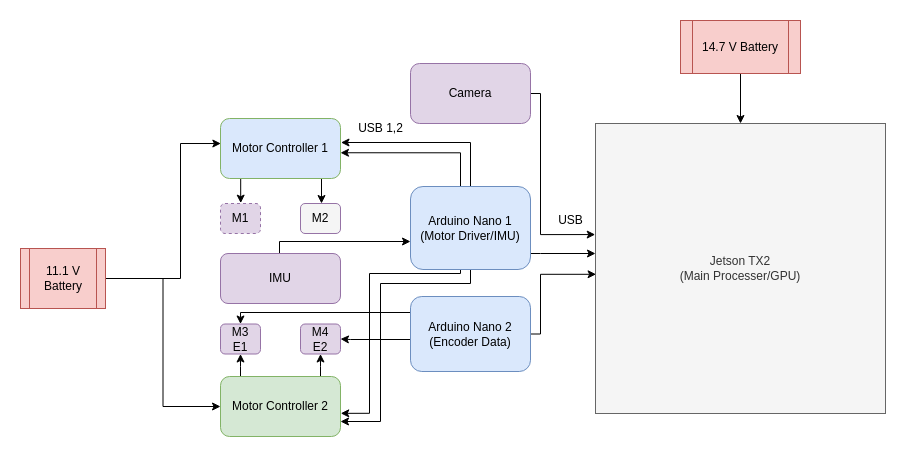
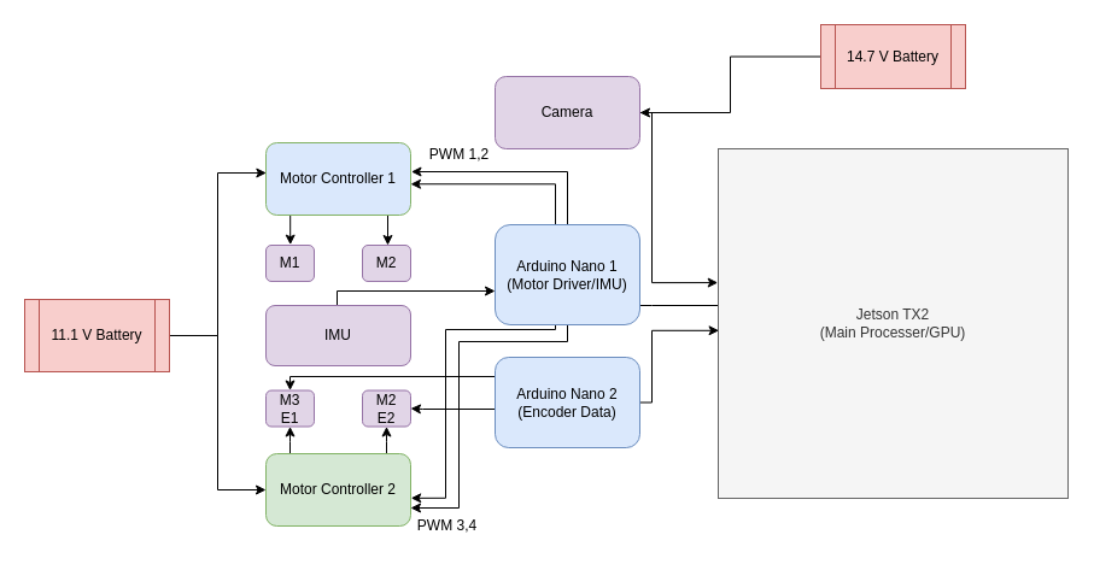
  <mxCell id="0" />
  <mxCell id="1" parent="0" />
  <mxCell id="2" style="edgeStyle=orthogonalEdgeStyle;rounded=0;orthogonalLoop=1;jettySize=auto;html=1;entryX=1;entryY=0.5;entryDx=0;entryDy=0;" edge="1" parent="1" source="5" target="15"><mxGeometry relative="1" as="geometry"><Array as="points"><mxPoint x="350" y="339" /><mxPoint x="350" y="339" /></Array></mxGeometry></mxCell>
  <mxCell id="3" style="edgeStyle=orthogonalEdgeStyle;rounded=0;orthogonalLoop=1;jettySize=auto;html=1;" edge="1" parent="1" source="5" target="13"><mxGeometry relative="1" as="geometry"><Array as="points"><mxPoint x="240" y="312" /></Array></mxGeometry></mxCell>
  <mxCell id="4" style="edgeStyle=orthogonalEdgeStyle;rounded=0;orthogonalLoop=1;jettySize=auto;html=1;entryX=0.002;entryY=0.52;entryDx=0;entryDy=0;entryPerimeter=0;" edge="1" parent="1" source="5" target="18"><mxGeometry relative="1" as="geometry"><mxPoint x="550" y="268" as="targetPoint" /><Array as="points"><mxPoint x="540" y="334" /><mxPoint x="540" y="274" /></Array></mxGeometry></mxCell>
  <mxCell id="5" value="Arduino Nano 2&lt;br&gt;(Encoder Data)" style="rounded=1;whiteSpace=wrap;html=1;fontSize=12;glass=0;strokeWidth=1;shadow=0;fillColor=#dae8fc;strokeColor=#6c8ebf;comic=0;" parent="1" vertex="1"><mxGeometry x="410" y="296" width="120" height="75" as="geometry" /></mxCell>
- <mxCell id="6" style="edgeStyle=orthogonalEdgeStyle;rounded=0;orthogonalLoop=1;jettySize=auto;html=1;" edge="1" parent="1" source="11" target="18"><mxGeometry relative="1" as="geometry"><mxPoint x="540" y="263" as="targetPoint" /><Array as="points"><mxPoint x="540" y="253" /><mxPoint x="540" y="253" /></Array></mxGeometry></mxCell>
+ <mxCell id="6" style="edgeStyle=orthogonalEdgeStyle;rounded=0;orthogonalLoop=1;jettySize=auto;html=1;endArrow=none;" edge="1" parent="1" source="11" target="18"><mxGeometry relative="1" as="geometry"><mxPoint x="540" y="263" as="targetPoint" /><Array as="points"><mxPoint x="540" y="253" /><mxPoint x="540" y="253" /></Array></mxGeometry></mxCell>
  <mxCell id="7" style="edgeStyle=orthogonalEdgeStyle;rounded=0;orthogonalLoop=1;jettySize=auto;html=1;entryX=1.004;entryY=0.373;entryDx=0;entryDy=0;entryPerimeter=0;" edge="1" parent="1"><mxGeometry relative="1" as="geometry"><mxPoint x="470" y="187.62" as="sourcePoint" /><mxPoint x="340.48" y="142" as="targetPoint" /><Array as="points"><mxPoint x="470" y="141.62" /></Array></mxGeometry></mxCell>
  <mxCell id="8" style="edgeStyle=orthogonalEdgeStyle;rounded=0;orthogonalLoop=1;jettySize=auto;html=1;entryX=1;entryY=0.571;entryDx=0;entryDy=0;entryPerimeter=0;" edge="1" parent="1" source="11" target="25"><mxGeometry relative="1" as="geometry"><Array as="points"><mxPoint x="460" y="152" /></Array></mxGeometry></mxCell>
  <mxCell id="9" style="edgeStyle=orthogonalEdgeStyle;rounded=0;orthogonalLoop=1;jettySize=auto;html=1;entryX=1;entryY=0.75;entryDx=0;entryDy=0;" edge="1" parent="1" source="11" target="22"><mxGeometry relative="1" as="geometry"><Array as="points"><mxPoint x="470" y="283" /><mxPoint x="380" y="283" /><mxPoint x="380" y="421" /></Array></mxGeometry></mxCell>
  <mxCell id="10" style="edgeStyle=orthogonalEdgeStyle;rounded=0;orthogonalLoop=1;jettySize=auto;html=1;entryX=1.002;entryY=0.614;entryDx=0;entryDy=0;entryPerimeter=0;" edge="1" parent="1" source="11" target="22"><mxGeometry relative="1" as="geometry"><Array as="points"><mxPoint x="460" y="273" /><mxPoint x="369" y="273" /><mxPoint x="369" y="413" /></Array></mxGeometry></mxCell>
  <mxCell id="11" value="Arduino Nano 1&lt;br&gt;(Motor Driver/IMU)" style="rounded=1;whiteSpace=wrap;html=1;fontSize=12;glass=0;strokeWidth=1;shadow=0;fillColor=#dae8fc;strokeColor=#6c8ebf;comic=0;" parent="1" vertex="1"><mxGeometry x="410" y="186" width="120" height="83" as="geometry" /></mxCell>
- <mxCell id="12" value="M1&lt;br&gt;" style="rounded=1;whiteSpace=wrap;html=1;fillColor=#e1d5e7;strokeColor=#9673a6;comic=0;shadow=0;dashed=1;" parent="1" vertex="1"><mxGeometry x="220" y="203" width="40" height="30" as="geometry" /></mxCell>
+ <mxCell id="12" value="M1&lt;br&gt;" style="rounded=1;whiteSpace=wrap;html=1;fillColor=#e1d5e7;strokeColor=#9673a6;comic=0;shadow=0;" parent="1" vertex="1"><mxGeometry x="220" y="203" width="40" height="30" as="geometry" /></mxCell>
  <mxCell id="13" value="M3&lt;br&gt;E1" style="rounded=1;whiteSpace=wrap;html=1;fillColor=#e1d5e7;strokeColor=#9673a6;comic=0;shadow=0;" parent="1" vertex="1"><mxGeometry x="220" y="323.5" width="40" height="30" as="geometry" /></mxCell>
- <mxCell id="14" value="M2" style="rounded=1;whiteSpace=wrap;html=1;fillColor=#f5f5f5;strokeColor=#9673a6;comic=0;shadow=0;" parent="1" vertex="1"><mxGeometry x="300" y="203" width="40" height="30" as="geometry" /></mxCell>
- <mxCell id="15" value="M4&lt;br&gt;E2" style="rounded=1;whiteSpace=wrap;html=1;fillColor=#e1d5e7;strokeColor=#9673a6;comic=0;shadow=0;" parent="1" vertex="1"><mxGeometry x="300" y="323.5" width="40" height="30" as="geometry" /></mxCell>
+ <mxCell id="14" value="M2" style="rounded=1;whiteSpace=wrap;html=1;fillColor=#e1d5e7;strokeColor=#9673a6;comic=0;shadow=0;" parent="1" vertex="1"><mxGeometry x="300" y="203" width="40" height="30" as="geometry" /></mxCell>
+ <mxCell id="15" value="M2&lt;br&gt;E2" style="rounded=1;whiteSpace=wrap;html=1;fillColor=#e1d5e7;strokeColor=#9673a6;comic=0;shadow=0;" parent="1" vertex="1"><mxGeometry x="300" y="323.5" width="40" height="30" as="geometry" /></mxCell>
  <mxCell id="16" style="edgeStyle=orthogonalEdgeStyle;rounded=0;orthogonalLoop=1;jettySize=auto;html=1;" edge="1" parent="1" target="11"><mxGeometry relative="1" as="geometry"><mxPoint x="279" y="256.29" as="sourcePoint" /><mxPoint x="409.6" y="247.02" as="targetPoint" /><Array as="points"><mxPoint x="279" y="241" /></Array></mxGeometry></mxCell>
  <mxCell id="17" value="IMU" style="rounded=1;whiteSpace=wrap;html=1;fontSize=12;glass=0;strokeWidth=1;shadow=0;fillColor=#e1d5e7;strokeColor=#9673a6;comic=0;" parent="1" vertex="1"><mxGeometry x="220" y="253" width="120" height="50" as="geometry" /></mxCell>
  <mxCell id="18" value="Jetson TX2&lt;br&gt;(Main Processer/GPU)" style="whiteSpace=wrap;html=1;aspect=fixed;fillColor=#f5f5f5;strokeColor=#666666;fontColor=#333333;comic=0;shadow=0;" parent="1" vertex="1"><mxGeometry x="595" y="123" width="290" height="290" as="geometry" /></mxCell>
- <mxCell id="19" value="USB" style="text;html=1;align=center;verticalAlign=middle;resizable=0;points=[];autosize=1;comic=0;shadow=0;" parent="1" vertex="1"><mxGeometry x="550" y="210" width="40" height="20" as="geometry" /></mxCell>
  <mxCell id="20" style="edgeStyle=orthogonalEdgeStyle;rounded=0;orthogonalLoop=1;jettySize=auto;html=1;entryX=0.5;entryY=1;entryDx=0;entryDy=0;" edge="1" parent="1" source="22" target="15"><mxGeometry relative="1" as="geometry"><Array as="points"><mxPoint x="320" y="366" /><mxPoint x="320" y="366" /></Array></mxGeometry></mxCell>
  <mxCell id="21" style="edgeStyle=orthogonalEdgeStyle;rounded=0;orthogonalLoop=1;jettySize=auto;html=1;entryX=0.5;entryY=1;entryDx=0;entryDy=0;" edge="1" parent="1" source="22" target="13"><mxGeometry relative="1" as="geometry"><Array as="points"><mxPoint x="240" y="366" /><mxPoint x="240" y="366" /></Array></mxGeometry></mxCell>
  <mxCell id="22" value="Motor Controller 2" style="rounded=1;whiteSpace=wrap;html=1;fillColor=#d5e8d4;strokeColor=#82b366;comic=0;shadow=0;" parent="1" vertex="1"><mxGeometry x="220" y="376" width="120" height="60" as="geometry" /></mxCell>
  <mxCell id="23" style="edgeStyle=orthogonalEdgeStyle;rounded=0;orthogonalLoop=1;jettySize=auto;html=1;" edge="1" parent="1" source="25" target="14"><mxGeometry relative="1" as="geometry"><mxPoint x="320" y="196" as="targetPoint" /><Array as="points"><mxPoint x="321" y="198" /><mxPoint x="321" y="198" /></Array></mxGeometry></mxCell>
  <mxCell id="24" style="edgeStyle=orthogonalEdgeStyle;rounded=0;orthogonalLoop=1;jettySize=auto;html=1;entryX=0.506;entryY=-0.012;entryDx=0;entryDy=0;entryPerimeter=0;" edge="1" parent="1" source="25" target="12"><mxGeometry relative="1" as="geometry"><Array as="points"><mxPoint x="240" y="198" /></Array></mxGeometry></mxCell>
  <mxCell id="25" value="Motor Controller 1" style="rounded=1;whiteSpace=wrap;html=1;fillColor=#dae8fc;strokeColor=#82b366;comic=0;shadow=0;" parent="1" vertex="1"><mxGeometry x="220" y="118" width="120" height="60" as="geometry" /></mxCell>
- <mxCell id="26" style="edgeStyle=orthogonalEdgeStyle;rounded=0;orthogonalLoop=1;jettySize=auto;html=1;entryX=0.5;entryY=0;entryDx=0;entryDy=0;" edge="1" parent="1" source="27" target="18"><mxGeometry relative="1" as="geometry" /></mxCell>
+ <mxCell id="26" style="edgeStyle=orthogonalEdgeStyle;rounded=0;orthogonalLoop=1;jettySize=auto;html=1;" edge="1" parent="1" source="27" target="29"><mxGeometry relative="1" as="geometry" /></mxCell>
  <mxCell id="27" value="14.7 V Battery" style="shape=process;whiteSpace=wrap;html=1;backgroundOutline=1;fillColor=#f8cecc;strokeColor=#b85450;comic=0;shadow=0;" parent="1" vertex="1"><mxGeometry x="680" y="20" width="120" height="53" as="geometry" /></mxCell>
  <mxCell id="28" style="edgeStyle=orthogonalEdgeStyle;rounded=0;orthogonalLoop=1;jettySize=auto;html=1;entryX=-0.001;entryY=0.383;entryDx=0;entryDy=0;entryPerimeter=0;" edge="1" parent="1" source="29" target="18"><mxGeometry relative="1" as="geometry"><Array as="points"><mxPoint x="540" y="93" /><mxPoint x="540" y="234" /></Array></mxGeometry></mxCell>
  <mxCell id="29" value="Camera" style="rounded=1;whiteSpace=wrap;html=1;fillColor=#e1d5e7;strokeColor=#9673a6;comic=0;shadow=0;" parent="1" vertex="1"><mxGeometry x="410" y="63" width="120" height="60" as="geometry" /></mxCell>
  <mxCell id="30" style="edgeStyle=orthogonalEdgeStyle;rounded=0;orthogonalLoop=1;jettySize=auto;html=1;entryX=0.003;entryY=0.417;entryDx=0;entryDy=0;entryPerimeter=0;exitX=1;exitY=0.5;exitDx=0;exitDy=0;" edge="1" parent="1" source="32" target="25"><mxGeometry relative="1" as="geometry"><Array as="points"><mxPoint x="180" y="278" /><mxPoint x="180" y="143" /></Array></mxGeometry></mxCell>
  <mxCell id="31" style="edgeStyle=orthogonalEdgeStyle;rounded=0;orthogonalLoop=1;jettySize=auto;html=1;entryX=0;entryY=0.5;entryDx=0;entryDy=0;" edge="1" parent="1" source="32" target="22"><mxGeometry relative="1" as="geometry" /></mxCell>
- <mxCell id="32" value="11.1 V Battery" style="shape=process;whiteSpace=wrap;html=1;backgroundOutline=1;fillColor=#f8cecc;strokeColor=#b85450;comic=0;shadow=0;" parent="1" vertex="1"><mxGeometry x="20" y="248" width="85" height="60" as="geometry" /></mxCell>
- <mxCell id="34" value="USB 1,2" style="text;html=1;align=center;verticalAlign=middle;resizable=0;points=[];autosize=1;comic=0;shadow=0;" vertex="1" parent="1"><mxGeometry x="350" y="118" width="60" height="20" as="geometry" /></mxCell>
+ <mxCell id="32" value="11.1 V Battery" style="shape=process;whiteSpace=wrap;html=1;backgroundOutline=1;fillColor=#f8cecc;strokeColor=#b85450;comic=0;shadow=0;" parent="1" vertex="1"><mxGeometry x="20" y="248" width="120" height="60" as="geometry" /></mxCell>
+ <mxCell id="33" value="PWM 3,4" style="text;html=1;align=center;verticalAlign=middle;resizable=0;points=[];autosize=1;comic=0;shadow=0;" vertex="1" parent="1"><mxGeometry x="340" y="426" width="60" height="20" as="geometry" /></mxCell>
+ <mxCell id="34" value="PWM 1,2" style="text;html=1;align=center;verticalAlign=middle;resizable=0;points=[];autosize=1;comic=0;shadow=0;" vertex="1" parent="1"><mxGeometry x="350" y="118" width="60" height="20" as="geometry" /></mxCell>
